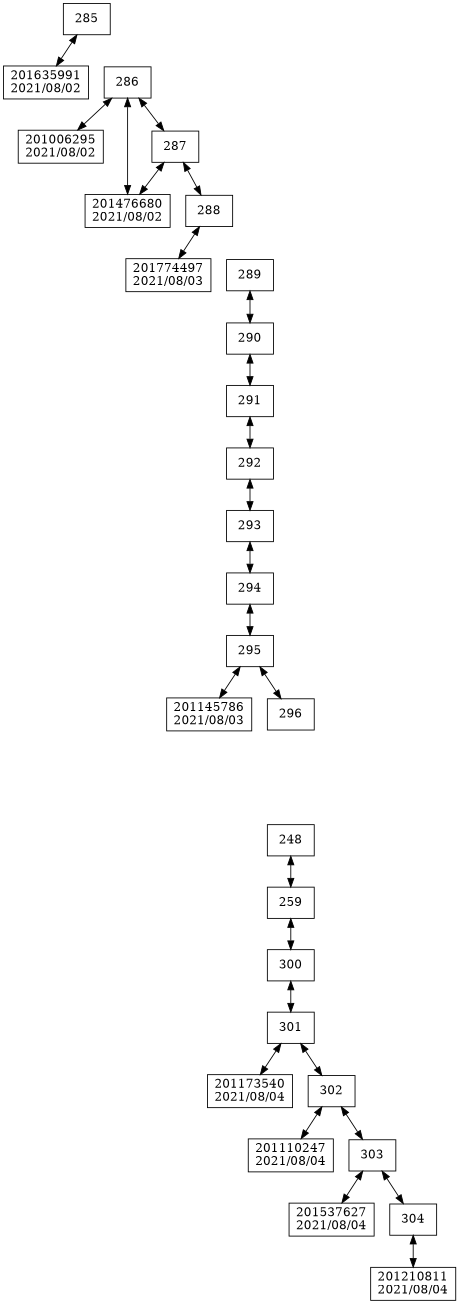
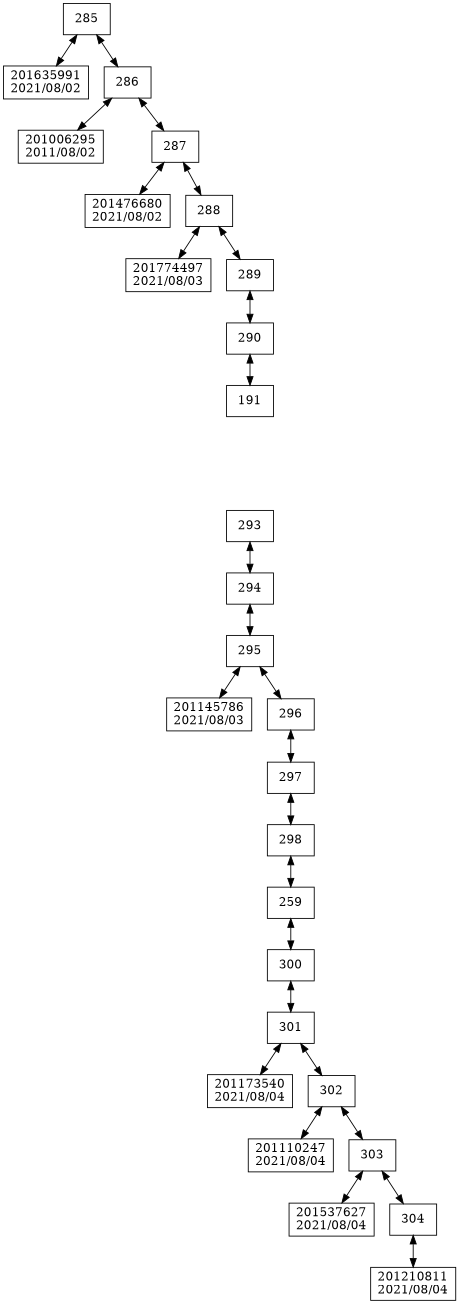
  digraph {
    compound=true
    rankdir=TB
    node [shape=box]
    edge [dir=both]
    n1 [label=285]
    n2 [label="201635991\n2021/08/02"]
    n3 [label=286]
-   n4 [label="201006295\n2021/08/02"]
+   n4 [label="201006295\n2011/08/02"]
    n5 [label=287]
    n6 [label="201476680\n2021/08/02"]
    n7 [label=288]
    n8 [label="201774497\n2021/08/03"]
    n9 [label=289]
    n10 [label=290]
-   n11 [label=291]
-   n12 [label=292]
+   n11 [label=191]
    n13 [label=293]
    n14 [label=294]
    n15 [label=295]
    n16 [label="201145786\n2021/08/03"]
    n17 [label=296]
-   n19 [label=248]
+   n18 [label=297]
+   n19 [label=298]
    n20 [label=259]
    n21 [label=300]
    n22 [label=301]
    n23 [label="201173540\n2021/08/04"]
    n24 [label=302]
    n25 [label="201110247\n2021/08/04"]
    n26 [label=303]
    n27 [label="201537627\n2021/08/04"]
    n28 [label=304]
    n29 [label="201210811\n2021/08/04"]
    n1 -> n2
-   n6 -> n3
+   n1 -> n3
    n3 -> n4
    n3 -> n5
    n5 -> n6
    n5 -> n7
    n7 -> n8
+   n7 -> n9
    n9 -> n10
    n10 -> n11
-   n11 -> n12
-   n12 -> n13
    n13 -> n14
    n14 -> n15
    n15 -> n16
    n15 -> n17
+   n17 -> n18
+   n18 -> n19
    n19 -> n20
    n20 -> n21
    n21 -> n22
    n22 -> n23
    n22 -> n24
    n24 -> n25
    n24 -> n26
    n26 -> n27
    n26 -> n28
    n28 -> n29
  }
